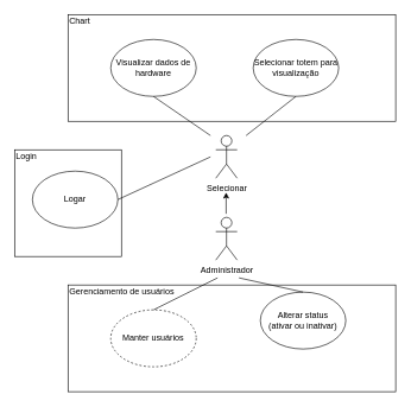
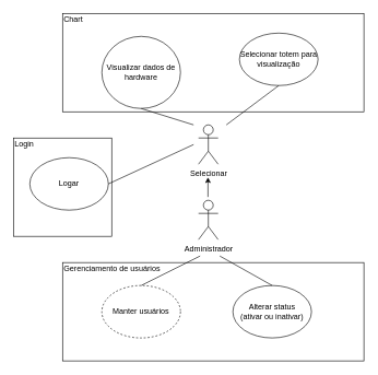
  <mxCell id="0" />
  <mxCell id="1" parent="0" />
  <mxCell id="2" value="" style="rounded=0;whiteSpace=wrap;html=1;" parent="1" vertex="1"><mxGeometry x="95" y="20" width="460" height="150" as="geometry" /></mxCell>
- <mxCell id="3" value="Selecionar totem para visualização" style="ellipse;whiteSpace=wrap;html=1;" parent="1" vertex="1"><mxGeometry x="355" y="55" width="120" height="80" as="geometry" /></mxCell>
+ <mxCell id="3" value="Selecionar totem para visualização" style="ellipse;whiteSpace=wrap;html=1;" parent="1" vertex="1"><mxGeometry x="365" y="50" width="120" height="80" as="geometry" /></mxCell>
  <mxCell id="4" value="" style="rounded=0;whiteSpace=wrap;html=1;align=left;" parent="1" vertex="1"><mxGeometry x="20" y="210" width="150" height="150" as="geometry" /></mxCell>
  <mxCell id="5" value="Login" style="text;html=1;strokeColor=none;fillColor=none;align=left;verticalAlign=middle;whiteSpace=wrap;rounded=0;" parent="1" vertex="1"><mxGeometry x="20" y="210" width="40" height="20" as="geometry" /></mxCell>
  <mxCell id="6" value="Logar" style="ellipse;whiteSpace=wrap;html=1;" parent="1" vertex="1"><mxGeometry x="45" y="240" width="120" height="80" as="geometry" /></mxCell>
  <mxCell id="7" value="" style="rounded=0;whiteSpace=wrap;html=1;align=left;" parent="1" vertex="1"><mxGeometry x="95" y="400" width="460" height="150" as="geometry" /></mxCell>
  <mxCell id="8" value="Gerenciamento de usuários" style="text;html=1;strokeColor=none;fillColor=none;align=left;verticalAlign=middle;whiteSpace=wrap;rounded=0;" parent="1" vertex="1"><mxGeometry x="95" y="400" width="160" height="20" as="geometry" /></mxCell>
  <mxCell id="9" value="Manter usuários" style="ellipse;whiteSpace=wrap;html=1;dashed=1;" parent="1" vertex="1"><mxGeometry x="155" y="435" width="120" height="80" as="geometry" /></mxCell>
- <mxCell id="10" value="Alterar status&lt;br&gt;(ativar ou inativar)" style="ellipse;whiteSpace=wrap;html=1;align=center;" parent="1" vertex="1"><mxGeometry x="365" y="410" width="120" height="80" as="geometry" /></mxCell>
+ <mxCell id="10" value="Alterar status&lt;br&gt;(ativar ou inativar)" style="ellipse;whiteSpace=wrap;html=1;align=center;" parent="1" vertex="1"><mxGeometry x="355" y="435" width="120" height="80" as="geometry" /></mxCell>
  <mxCell id="11" value="Chart" style="text;html=1;strokeColor=none;fillColor=none;align=left;verticalAlign=middle;whiteSpace=wrap;rounded=0;" parent="1" vertex="1"><mxGeometry x="95" y="20" width="40" height="20" as="geometry" /></mxCell>
- <mxCell id="12" value="Visualizar dados de hardware" style="ellipse;whiteSpace=wrap;html=1;align=center;" parent="1" vertex="1"><mxGeometry x="155" y="55" width="120" height="80" as="geometry" /></mxCell>
+ <mxCell id="12" value="Visualizar dados de hardware" style="ellipse;whiteSpace=wrap;html=1;align=center;" parent="1" vertex="1"><mxGeometry x="155" y="55" width="120" height="110" as="geometry" /></mxCell>
  <mxCell id="13" value="Selecionar" style="shape=umlActor;verticalLabelPosition=bottom;labelBackgroundColor=#ffffff;verticalAlign=top;html=1;outlineConnect=0;align=center;" parent="1" vertex="1"><mxGeometry x="302.5" y="190" width="30" height="60" as="geometry" /></mxCell>
  <mxCell id="14" value="" style="endArrow=none;html=1;exitX=1;exitY=0.5;exitDx=0;exitDy=0;" parent="1" source="6" edge="1"><mxGeometry width="50" height="50" relative="1" as="geometry"><mxPoint x="25" y="620" as="sourcePoint" /><mxPoint x="295" y="220" as="targetPoint" /></mxGeometry></mxCell>
  <mxCell id="15" value="" style="endArrow=none;html=1;exitX=0.5;exitY=1;exitDx=0;exitDy=0;" parent="1" source="12" edge="1"><mxGeometry width="50" height="50" relative="1" as="geometry"><mxPoint x="495" y="275" as="sourcePoint" /><mxPoint x="295" y="190" as="targetPoint" /></mxGeometry></mxCell>
  <mxCell id="16" value="" style="endArrow=none;html=1;exitX=0.5;exitY=1;exitDx=0;exitDy=0;" parent="1" source="3" edge="1"><mxGeometry width="50" height="50" relative="1" as="geometry"><mxPoint x="225" y="145" as="sourcePoint" /><mxPoint x="345" y="190" as="targetPoint" /></mxGeometry></mxCell>
  <mxCell id="17" value="Administrador" style="shape=umlActor;verticalLabelPosition=bottom;labelBackgroundColor=#ffffff;verticalAlign=top;html=1;outlineConnect=0;align=center;" parent="1" vertex="1"><mxGeometry x="302.5" y="305" width="30" height="60" as="geometry" /></mxCell>
  <mxCell id="18" value="" style="endArrow=none;html=1;exitX=0.5;exitY=0;exitDx=0;exitDy=0;" parent="1" source="10" edge="1"><mxGeometry width="50" height="50" relative="1" as="geometry"><mxPoint x="495" y="275" as="sourcePoint" /><mxPoint x="335" y="390" as="targetPoint" /></mxGeometry></mxCell>
  <mxCell id="19" value="" style="endArrow=none;html=1;exitX=0.5;exitY=0;exitDx=0;exitDy=0;" parent="1" source="9" edge="1"><mxGeometry width="50" height="50" relative="1" as="geometry"><mxPoint x="425" y="445" as="sourcePoint" /><mxPoint x="305" y="390" as="targetPoint" /></mxGeometry></mxCell>
  <mxCell id="20" value="" style="endArrow=classic;html=1;" parent="1" edge="1"><mxGeometry width="50" height="50" relative="1" as="geometry"><mxPoint x="317" y="300" as="sourcePoint" /><mxPoint x="317" y="270" as="targetPoint" /></mxGeometry></mxCell>
